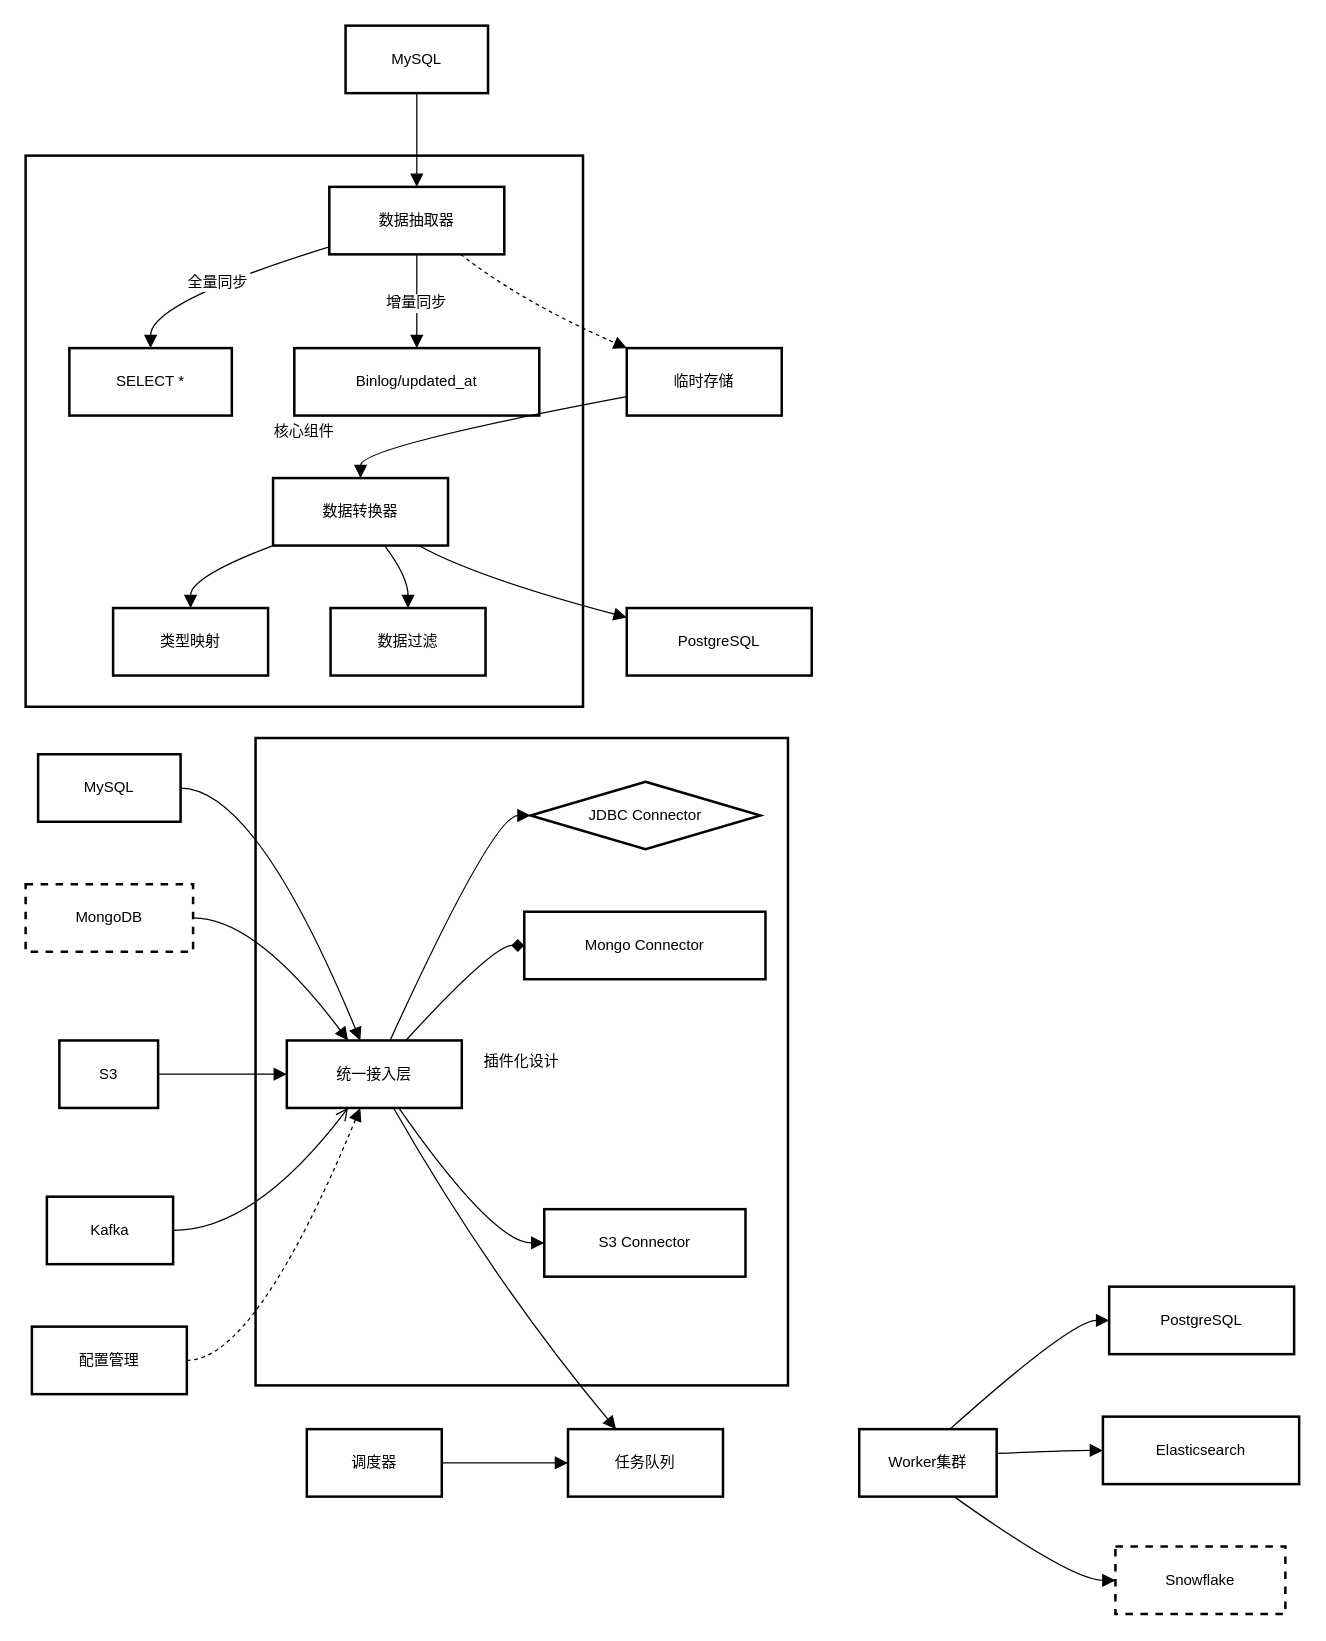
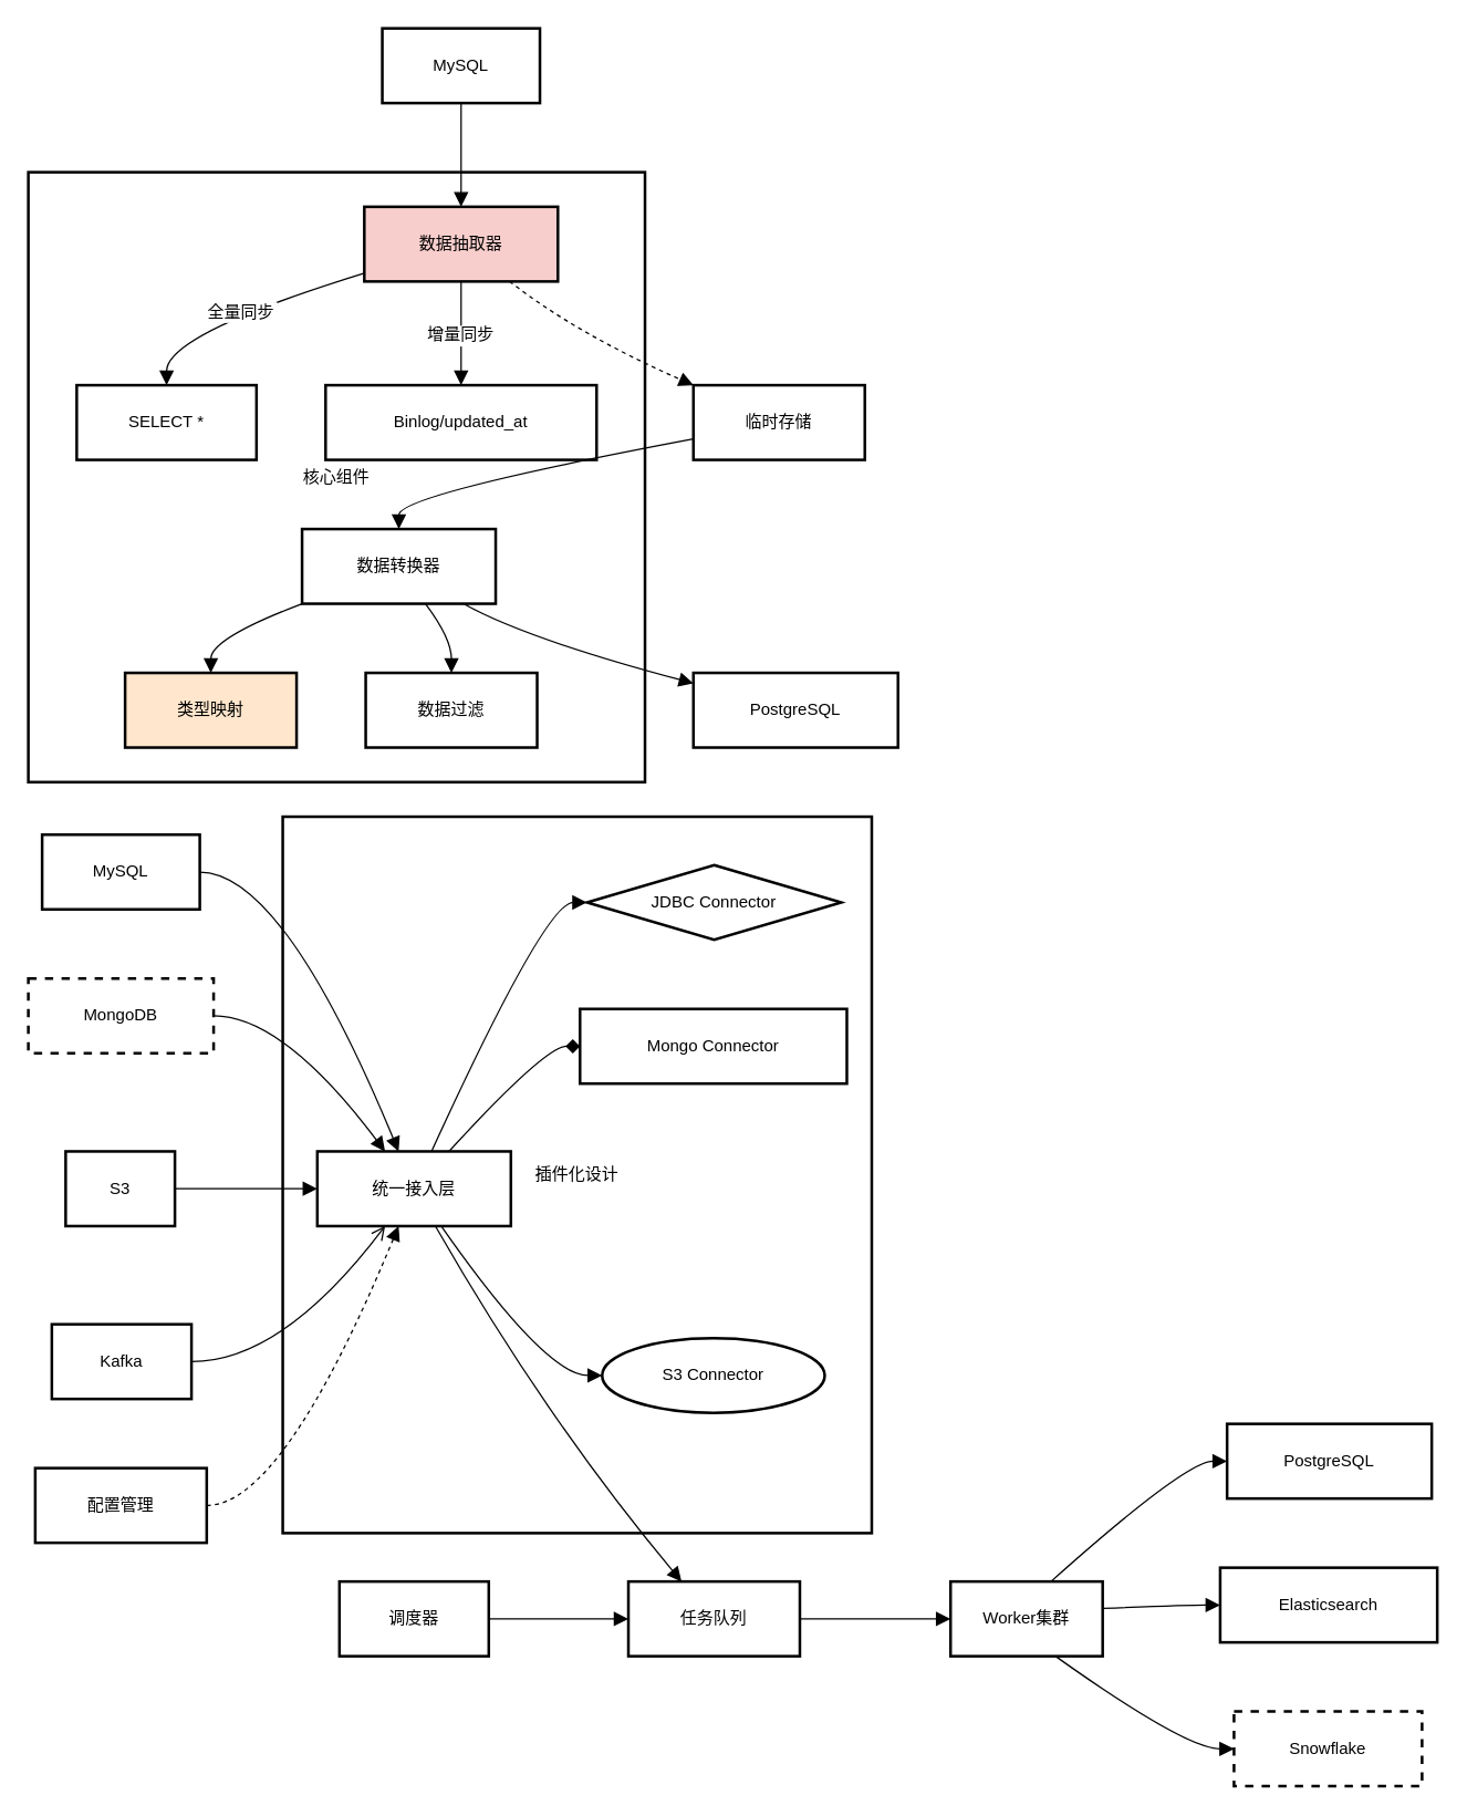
  <mxCell id="0" />
  <mxCell id="1" parent="0" />
  <mxCell id="2" value="核心组件" style="whiteSpace=wrap;strokeWidth=2;" parent="1" vertex="1"><mxGeometry x="20" y="124" width="446" height="441" as="geometry" /></mxCell>
  <mxCell id="3" value="MySQL" style="whiteSpace=wrap;strokeWidth=2;" parent="1" vertex="1"><mxGeometry x="276" y="20" width="114" height="54" as="geometry" /></mxCell>
- <mxCell id="4" value="数据抽取器" style="whiteSpace=wrap;strokeWidth=2;" parent="1" vertex="1"><mxGeometry x="263" y="149" width="140" height="54" as="geometry" /></mxCell>
+ <mxCell id="4" value="数据抽取器" style="whiteSpace=wrap;strokeWidth=2;fillColor=#f8cecc;" parent="1" vertex="1"><mxGeometry x="263" y="149" width="140" height="54" as="geometry" /></mxCell>
  <mxCell id="5" value="临时存储" style="whiteSpace=wrap;strokeWidth=2;" parent="1" vertex="1"><mxGeometry x="501" y="278" width="124" height="54" as="geometry" /></mxCell>
  <mxCell id="6" value="数据转换器" style="whiteSpace=wrap;strokeWidth=2;" parent="1" vertex="1"><mxGeometry x="218" y="382" width="140" height="54" as="geometry" /></mxCell>
  <mxCell id="7" value="PostgreSQL" style="whiteSpace=wrap;strokeWidth=2;" parent="1" vertex="1"><mxGeometry x="501" y="486" width="148" height="54" as="geometry" /></mxCell>
  <mxCell id="8" value="SELECT *" style="whiteSpace=wrap;strokeWidth=2;" parent="1" vertex="1"><mxGeometry x="55" y="278" width="130" height="54" as="geometry" /></mxCell>
  <mxCell id="9" value="Binlog/updated_at" style="whiteSpace=wrap;strokeWidth=2;" parent="1" vertex="1"><mxGeometry x="235" y="278" width="196" height="54" as="geometry" /></mxCell>
- <mxCell id="10" value="类型映射" style="whiteSpace=wrap;strokeWidth=2;" parent="1" vertex="1"><mxGeometry x="90" y="486" width="124" height="54" as="geometry" /></mxCell>
+ <mxCell id="10" value="类型映射" style="whiteSpace=wrap;strokeWidth=2;fillColor=#ffe6cc;" parent="1" vertex="1"><mxGeometry x="90" y="486" width="124" height="54" as="geometry" /></mxCell>
  <mxCell id="11" value="数据过滤" style="whiteSpace=wrap;strokeWidth=2;" parent="1" vertex="1"><mxGeometry x="264" y="486" width="124" height="54" as="geometry" /></mxCell>
  <mxCell id="12" value="" style="curved=1;startArrow=none;endArrow=block;exitX=0.5;exitY=1;entryX=0.5;entryY=0;rounded=0;fontSize=12;startSize=8;endSize=8;" parent="1" source="3" target="4" edge="1"><mxGeometry relative="1" as="geometry"><Array as="points" /></mxGeometry></mxCell>
  <mxCell id="13" value="" style="curved=1;startArrow=none;endArrow=block;exitX=0.75;exitY=1;entryX=0.01;entryY=0.01;rounded=0;fontSize=12;startSize=8;endSize=8;dashed=1;" parent="1" source="4" target="5" edge="1"><mxGeometry relative="1" as="geometry"><Array as="points"><mxPoint x="417" y="241" /></Array></mxGeometry></mxCell>
  <mxCell id="14" value="" style="curved=1;startArrow=none;endArrow=block;exitX=0;exitY=0.72;entryX=0.5;entryY=0.01;rounded=0;fontSize=12;startSize=8;endSize=8;" parent="1" source="5" target="6" edge="1"><mxGeometry relative="1" as="geometry"><Array as="points"><mxPoint x="288" y="357" /></Array></mxGeometry></mxCell>
  <mxCell id="15" value="" style="curved=1;startArrow=none;endArrow=block;exitX=0.84;exitY=1.01;entryX=0;entryY=0.14;rounded=0;fontSize=12;startSize=8;endSize=8;" parent="1" source="6" target="7" edge="1"><mxGeometry relative="1" as="geometry"><Array as="points"><mxPoint x="379" y="461" /></Array></mxGeometry></mxCell>
  <mxCell id="16" value="全量同步" style="curved=1;startArrow=none;endArrow=block;exitX=0;exitY=0.89;entryX=0.5;entryY=0.01;rounded=0;fontSize=12;startSize=8;endSize=8;" parent="1" source="4" target="8" edge="1"><mxGeometry relative="1" as="geometry"><Array as="points"><mxPoint x="120" y="241" /></Array></mxGeometry></mxCell>
  <mxCell id="17" value="增量同步" style="curved=1;startArrow=none;endArrow=block;exitX=0.5;exitY=1;entryX=0.5;entryY=0.01;rounded=0;fontSize=12;startSize=8;endSize=8;" parent="1" source="4" target="9" edge="1"><mxGeometry relative="1" as="geometry"><Array as="points" /></mxGeometry></mxCell>
  <mxCell id="18" value="" style="curved=1;startArrow=none;endArrow=block;exitX=0;exitY=1;entryX=0.5;entryY=0.01;rounded=0;fontSize=12;startSize=8;endSize=8;" parent="1" source="6" target="10" edge="1"><mxGeometry relative="1" as="geometry"><Array as="points"><mxPoint x="152" y="461" /></Array></mxGeometry></mxCell>
  <mxCell id="19" value="" style="curved=1;startArrow=none;endArrow=block;exitX=0.64;exitY=1.01;entryX=0.5;entryY=0.01;rounded=0;fontSize=12;startSize=8;endSize=8;" parent="1" source="6" target="11" edge="1"><mxGeometry relative="1" as="geometry"><Array as="points"><mxPoint x="326" y="461" /></Array></mxGeometry></mxCell>
  <mxCell id="20" value="插件化设计" style="whiteSpace=wrap;strokeWidth=2;" parent="1" vertex="1"><mxGeometry x="204" y="590" width="426" height="518" as="geometry" /></mxCell>
  <mxCell id="21" value="MySQL" style="whiteSpace=wrap;strokeWidth=2;" parent="1" vertex="1"><mxGeometry x="30" y="603" width="114" height="54" as="geometry" /></mxCell>
  <mxCell id="22" value="统一接入层" style="whiteSpace=wrap;strokeWidth=2;" parent="1" vertex="1"><mxGeometry x="229" y="832" width="140" height="54" as="geometry" /></mxCell>
  <mxCell id="23" value="MongoDB" style="whiteSpace=wrap;strokeWidth=2;dashed=1;" parent="1" vertex="1"><mxGeometry x="20" y="707" width="134" height="54" as="geometry" /></mxCell>
  <mxCell id="24" value="S3" style="whiteSpace=wrap;strokeWidth=2;" parent="1" vertex="1"><mxGeometry x="47" y="832" width="79" height="54" as="geometry" /></mxCell>
  <mxCell id="25" value="Kafka" style="whiteSpace=wrap;strokeWidth=2;" parent="1" vertex="1"><mxGeometry x="37" y="957" width="101" height="54" as="geometry" /></mxCell>
  <mxCell id="26" value="任务队列" style="whiteSpace=wrap;strokeWidth=2;" parent="1" vertex="1"><mxGeometry x="454" y="1143" width="124" height="54" as="geometry" /></mxCell>
  <mxCell id="27" value="Worker集群" style="whiteSpace=wrap;strokeWidth=2;" parent="1" vertex="1"><mxGeometry x="687" y="1143" width="110" height="54" as="geometry" /></mxCell>
  <mxCell id="28" value="PostgreSQL" style="whiteSpace=wrap;strokeWidth=2;" parent="1" vertex="1"><mxGeometry x="887" y="1029" width="148" height="54" as="geometry" /></mxCell>
  <mxCell id="29" value="Elasticsearch" style="whiteSpace=wrap;strokeWidth=2;" parent="1" vertex="1"><mxGeometry x="882" y="1133" width="157" height="54" as="geometry" /></mxCell>
  <mxCell id="30" value="Snowflake" style="whiteSpace=wrap;strokeWidth=2;dashed=1;" parent="1" vertex="1"><mxGeometry x="892" y="1237" width="136" height="54" as="geometry" /></mxCell>
  <mxCell id="31" value="配置管理" style="whiteSpace=wrap;strokeWidth=2;" parent="1" vertex="1"><mxGeometry x="25" y="1061" width="124" height="54" as="geometry" /></mxCell>
  <mxCell id="32" value="调度器" style="whiteSpace=wrap;strokeWidth=2;" parent="1" vertex="1"><mxGeometry x="245" y="1143" width="108" height="54" as="geometry" /></mxCell>
  <mxCell id="33" value="JDBC Connector" style="rhombus;whiteSpace=wrap;strokeWidth=2;" parent="1" vertex="1"><mxGeometry x="424" y="625" width="184" height="54" as="geometry" /></mxCell>
  <mxCell id="34" value="Mongo Connector" style="whiteSpace=wrap;strokeWidth=2;" parent="1" vertex="1"><mxGeometry x="419" y="729" width="193" height="54" as="geometry" /></mxCell>
- <mxCell id="35" value="S3 Connector" style="whiteSpace=wrap;strokeWidth=2;" parent="1" vertex="1"><mxGeometry x="435" y="967" width="161" height="54" as="geometry" /></mxCell>
+ <mxCell id="35" value="S3 Connector" style="ellipse;whiteSpace=wrap;strokeWidth=2;" parent="1" vertex="1"><mxGeometry x="435" y="967" width="161" height="54" as="geometry" /></mxCell>
  <mxCell id="36" value="" style="curved=1;startArrow=none;endArrow=block;exitX=1;exitY=0.5;entryX=0.42;entryY=0;rounded=0;fontSize=12;startSize=8;endSize=8;" parent="1" source="21" target="22" edge="1"><mxGeometry relative="1" as="geometry"><Array as="points"><mxPoint x="204" y="630" /></Array></mxGeometry></mxCell>
  <mxCell id="37" value="" style="curved=1;startArrow=none;endArrow=block;exitX=1;exitY=0.5;entryX=0.35;entryY=0;rounded=0;fontSize=12;startSize=8;endSize=8;" parent="1" source="23" target="22" edge="1"><mxGeometry relative="1" as="geometry"><Array as="points"><mxPoint x="204" y="734" /></Array></mxGeometry></mxCell>
  <mxCell id="38" value="" style="curved=1;startArrow=none;endArrow=block;exitX=1.01;exitY=0.5;entryX=0;entryY=0.5;rounded=0;fontSize=12;startSize=8;endSize=8;" parent="1" source="24" target="22" edge="1"><mxGeometry relative="1" as="geometry"><Array as="points" /></mxGeometry></mxCell>
  <mxCell id="39" value="" style="curved=1;startArrow=none;endArrow=open;exitX=0.99;exitY=0.5;entryX=0.35;entryY=1;rounded=0;fontSize=12;startSize=8;endSize=8;" parent="1" source="25" target="22" edge="1"><mxGeometry relative="1" as="geometry"><Array as="points"><mxPoint x="204" y="984" /></Array></mxGeometry></mxCell>
  <mxCell id="40" value="" style="curved=1;startArrow=none;endArrow=block;exitX=0.61;exitY=1;entryX=0.31;entryY=0;rounded=0;fontSize=12;startSize=8;endSize=8;" parent="1" source="22" target="26" edge="1"><mxGeometry relative="1" as="geometry"><Array as="points"><mxPoint x="394" y="1025" /></Array></mxGeometry></mxCell>
+ <mxCell id="41" value="" style="curved=1;startArrow=none;endArrow=block;exitX=1;exitY=0.5;entryX=0;entryY=0.5;rounded=0;fontSize=12;startSize=8;endSize=8;" parent="1" source="26" target="27" edge="1"><mxGeometry relative="1" as="geometry"><Array as="points" /></mxGeometry></mxCell>
  <mxCell id="42" value="" style="curved=1;startArrow=none;endArrow=block;exitX=0.66;exitY=0;entryX=0;entryY=0.5;rounded=0;fontSize=12;startSize=8;endSize=8;" parent="1" source="27" target="28" edge="1"><mxGeometry relative="1" as="geometry"><Array as="points"><mxPoint x="857" y="1056" /></Array></mxGeometry></mxCell>
  <mxCell id="43" value="" style="curved=1;startArrow=none;endArrow=block;exitX=1;exitY=0.36;entryX=0;entryY=0.5;rounded=0;fontSize=12;startSize=8;endSize=8;" parent="1" source="27" target="29" edge="1"><mxGeometry relative="1" as="geometry"><Array as="points"><mxPoint x="857" y="1160" /></Array></mxGeometry></mxCell>
  <mxCell id="44" value="" style="curved=1;startArrow=none;endArrow=block;exitX=0.69;exitY=1;entryX=0;entryY=0.5;rounded=0;fontSize=12;startSize=8;endSize=8;" parent="1" source="27" target="30" edge="1"><mxGeometry relative="1" as="geometry"><Array as="points"><mxPoint x="857" y="1264" /></Array></mxGeometry></mxCell>
  <mxCell id="45" value="" style="curved=1;startArrow=none;endArrow=block;exitX=1;exitY=0.5;entryX=0.42;entryY=1;rounded=0;fontSize=12;startSize=8;endSize=8;dashed=1;" parent="1" source="31" target="22" edge="1"><mxGeometry relative="1" as="geometry"><Array as="points"><mxPoint x="204" y="1088" /></Array></mxGeometry></mxCell>
  <mxCell id="46" value="" style="curved=1;startArrow=none;endArrow=block;exitX=1;exitY=0.5;entryX=0;entryY=0.5;rounded=0;fontSize=12;startSize=8;endSize=8;" parent="1" source="32" target="26" edge="1"><mxGeometry relative="1" as="geometry"><Array as="points" /></mxGeometry></mxCell>
  <mxCell id="47" value="" style="curved=1;startArrow=none;endArrow=block;exitX=0.59;exitY=0;entryX=0;entryY=0.5;rounded=0;fontSize=12;startSize=8;endSize=8;" parent="1" source="22" target="33" edge="1"><mxGeometry relative="1" as="geometry"><Array as="points"><mxPoint x="394" y="652" /></Array></mxGeometry></mxCell>
  <mxCell id="48" value="" style="curved=1;startArrow=none;endArrow=diamond;exitX=0.68;exitY=0;entryX=0;entryY=0.5;rounded=0;fontSize=12;startSize=8;endSize=8;" parent="1" source="22" target="34" edge="1"><mxGeometry relative="1" as="geometry"><Array as="points"><mxPoint x="394" y="756" /></Array></mxGeometry></mxCell>
  <mxCell id="49" value="" style="curved=1;startArrow=none;endArrow=block;exitX=0.64;exitY=1;entryX=0;entryY=0.5;rounded=0;fontSize=12;startSize=8;endSize=8;" parent="1" source="22" target="35" edge="1"><mxGeometry relative="1" as="geometry"><Array as="points"><mxPoint x="394" y="994" /></Array></mxGeometry></mxCell>
